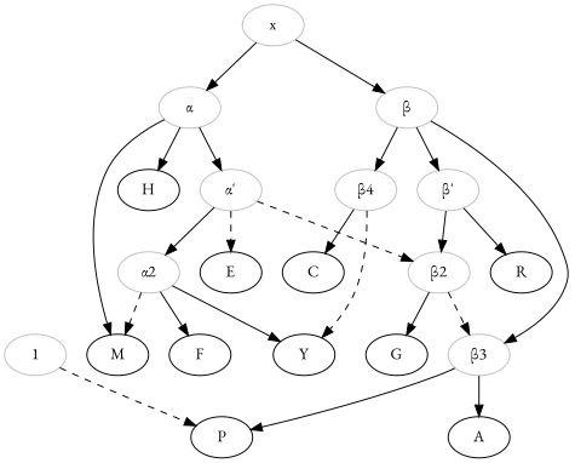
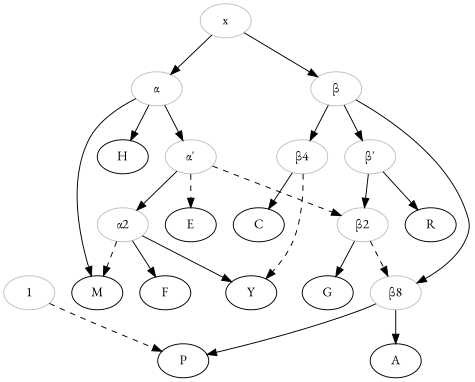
  digraph {
    fontname="EB Garamond"
    node [fontname="EB Garamond"]
    edge [fontname="EB Garamond"]
    1 [color=grey]
    P
    n3 [color=grey label="α"]
    n4 [color=grey label="α'"]
    H
    M
    n7 [color=grey label="α2"]
    n8 [color=grey label="β2"]
    E
    F
    Y
-   n12 [color=grey label="β3"]
+   n12 [color=grey label="β8"]
    G
    n14 [color=grey label="β"]
    n15 [color=grey label="β'"]
    n16 [color=grey label="β4"]
    R
    A
    C
    x [color=grey]
    1 -> P [style=dashed]
    n3 -> n4
    n3 -> H
    n3 -> M
    n4 -> n7
    n4 -> n8 [style=dashed]
    n4 -> E [style=dashed]
    n7 -> M [style=dashed]
    n7 -> F
    n7 -> Y
    n8 -> n12 [style=dashed]
    n8 -> G
    n12 -> P
    n12 -> A
    n14 -> n12
    n14 -> n15
    n14 -> n16
    n15 -> n8
    n15 -> R
    n16 -> Y [style=dashed]
    n16 -> C
    x -> n3
    x -> n14
  }
